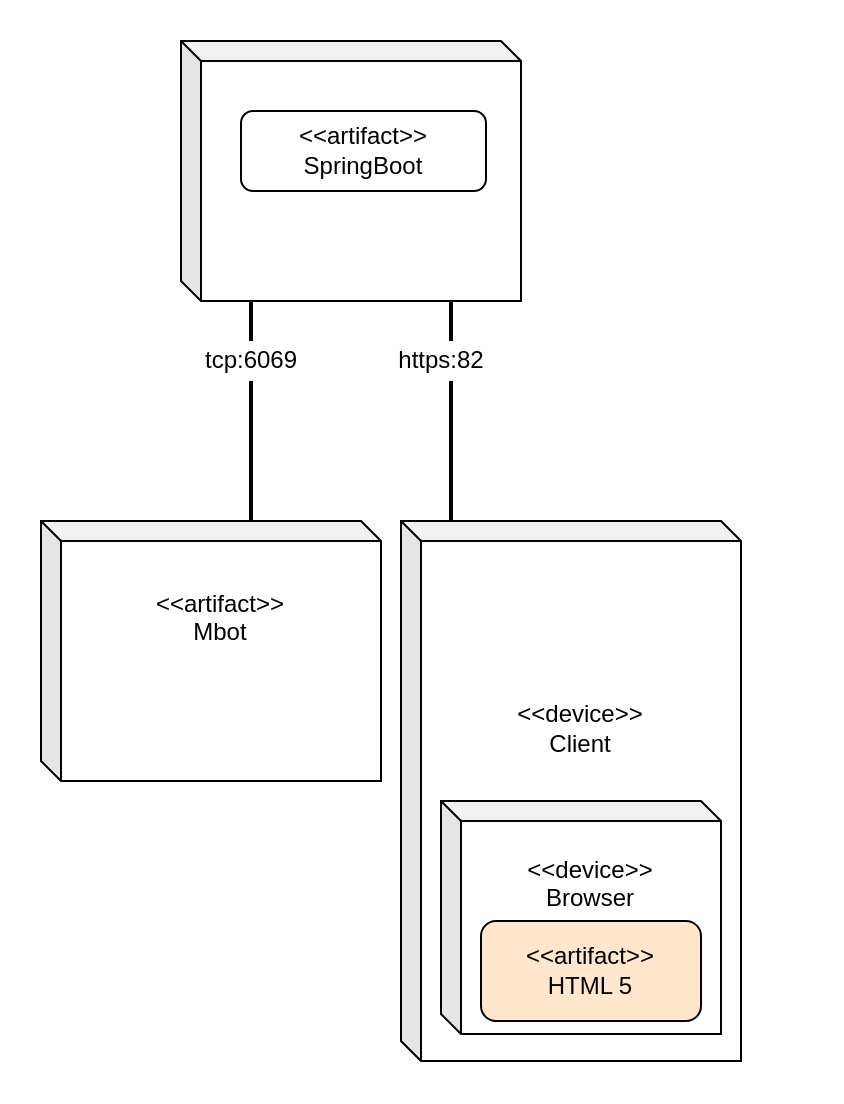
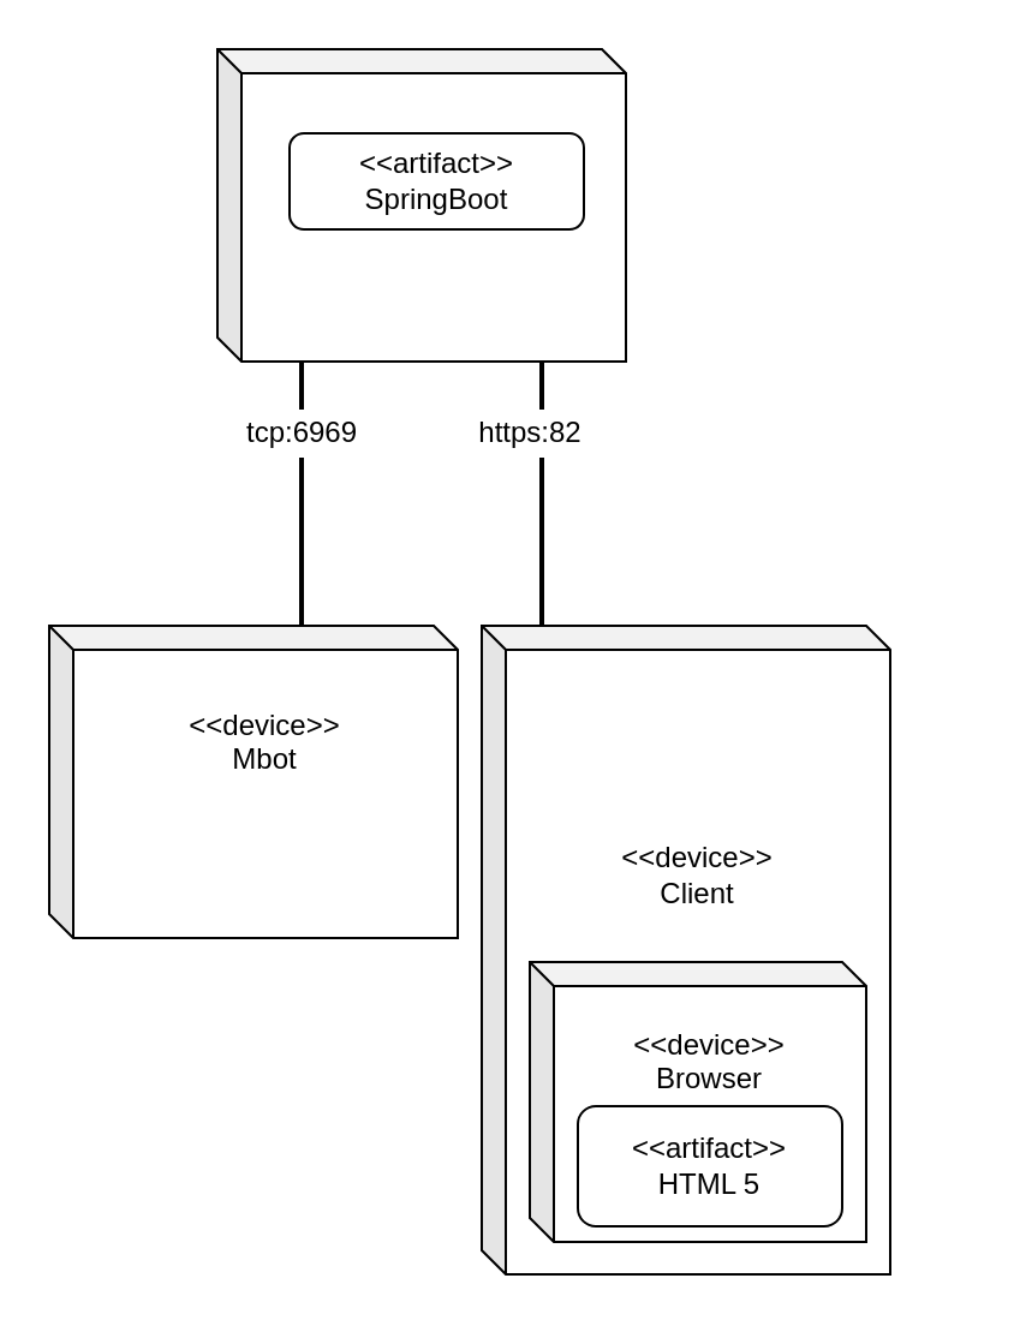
  <mxCell id="0" />
  <mxCell id="1" parent="0" />
  <mxCell id="2" value="" style="group" vertex="1" connectable="0" parent="1"><mxGeometry x="20" y="260" width="200" height="190" as="geometry" /></mxCell>
- <mxCell id="3" value="&amp;lt;&amp;lt;artifact&amp;gt;&amp;gt;&lt;br&gt;Mbot&lt;br&gt;&lt;br&gt;&lt;br&gt;&lt;br&gt;" style="shape=cube;whiteSpace=wrap;html=1;boundedLbl=1;backgroundOutline=1;darkOpacity=0.05;darkOpacity2=0.1;size=10;" vertex="1" parent="2"><mxGeometry width="170" height="130" as="geometry" /></mxCell>
+ <mxCell id="3" value="&amp;lt;&amp;lt;device&amp;gt;&amp;gt;&lt;br&gt;Mbot&lt;br&gt;&lt;br&gt;&lt;br&gt;&lt;br&gt;" style="shape=cube;whiteSpace=wrap;html=1;boundedLbl=1;backgroundOutline=1;darkOpacity=0.05;darkOpacity2=0.1;size=10;" vertex="1" parent="2"><mxGeometry width="170" height="130" as="geometry" /></mxCell>
  <mxCell id="4" value="" style="group" vertex="1" connectable="0" parent="1"><mxGeometry x="90" y="20" width="170" height="130" as="geometry" /></mxCell>
  <mxCell id="5" value="&amp;lt;&amp;lt;device&amp;gt;&amp;gt;&lt;br&gt;Server&lt;br&gt;&lt;br&gt;&lt;br&gt;" style="shape=cube;whiteSpace=wrap;html=1;boundedLbl=1;backgroundOutline=1;darkOpacity=0.05;darkOpacity2=0.1;size=10;" vertex="1" parent="4"><mxGeometry width="170" height="130" as="geometry" /></mxCell>
  <mxCell id="6" value="&amp;lt;&amp;lt;artifact&amp;gt;&amp;gt;&lt;br&gt;SpringBoot" style="rounded=1;whiteSpace=wrap;html=1;" vertex="1" parent="4"><mxGeometry x="30" y="35" width="122.5" height="40" as="geometry" /></mxCell>
  <mxCell id="7" value="" style="group" vertex="1" connectable="0" parent="1"><mxGeometry x="200" y="260" width="200" height="270" as="geometry" /></mxCell>
  <mxCell id="8" value="" style="group" vertex="1" connectable="0" parent="7"><mxGeometry width="170" height="270" as="geometry" /></mxCell>
  <mxCell id="9" value="&amp;lt;&amp;lt;device&amp;gt;&amp;gt;&lt;br&gt;Client&lt;br&gt;&lt;br&gt;&lt;br&gt;&lt;br&gt;&lt;br&gt;&lt;br&gt;" style="shape=cube;whiteSpace=wrap;html=1;boundedLbl=1;backgroundOutline=1;darkOpacity=0.05;darkOpacity2=0.1;size=10;" vertex="1" parent="8"><mxGeometry width="170" height="270" as="geometry" /></mxCell>
  <mxCell id="10" value="&amp;lt;&amp;lt;device&amp;gt;&amp;gt;&lt;br&gt;Browser&lt;br&gt;&lt;br&gt;&lt;br&gt;&lt;br&gt;" style="shape=cube;whiteSpace=wrap;html=1;boundedLbl=1;backgroundOutline=1;darkOpacity=0.05;darkOpacity2=0.1;size=10;" vertex="1" parent="8"><mxGeometry x="20" y="140" width="140" height="116.5" as="geometry" /></mxCell>
- <mxCell id="11" value="&amp;lt;&amp;lt;artifact&amp;gt;&amp;gt;&lt;br&gt;HTML 5" style="rounded=1;whiteSpace=wrap;html=1;fillColor=#ffe6cc;" vertex="1" parent="8"><mxGeometry x="40" y="200" width="110" height="50" as="geometry" /></mxCell>
+ <mxCell id="11" value="&amp;lt;&amp;lt;artifact&amp;gt;&amp;gt;&lt;br&gt;HTML 5" style="rounded=1;whiteSpace=wrap;html=1;" vertex="1" parent="8"><mxGeometry x="40" y="200" width="110" height="50" as="geometry" /></mxCell>
  <mxCell id="12" value="" style="line;strokeWidth=2;direction=south;html=1;" vertex="1" parent="1"><mxGeometry x="120" y="150" width="10" height="20" as="geometry" /></mxCell>
  <mxCell id="13" value="" style="line;strokeWidth=2;direction=south;html=1;" vertex="1" parent="1"><mxGeometry x="220" y="150" width="10" height="20" as="geometry" /></mxCell>
- <mxCell id="14" value="tcp:6069" style="text;html=1;align=center;verticalAlign=middle;resizable=0;points=[];autosize=1;strokeColor=none;fillColor=none;" vertex="1" parent="1"><mxGeometry x="95" y="170" width="60" height="20" as="geometry" /></mxCell>
+ <mxCell id="14" value="tcp:6969" style="text;html=1;align=center;verticalAlign=middle;resizable=0;points=[];autosize=1;strokeColor=none;fillColor=none;" vertex="1" parent="1"><mxGeometry x="95" y="170" width="60" height="20" as="geometry" /></mxCell>
  <mxCell id="15" value="" style="line;strokeWidth=2;direction=south;html=1;" vertex="1" parent="1"><mxGeometry x="120" y="190" width="10" height="70" as="geometry" /></mxCell>
  <mxCell id="16" value="https:82" style="text;html=1;align=center;verticalAlign=middle;resizable=0;points=[];autosize=1;strokeColor=none;fillColor=none;" vertex="1" parent="1"><mxGeometry x="190" y="170" width="60" height="20" as="geometry" /></mxCell>
  <mxCell id="17" value="" style="line;strokeWidth=2;direction=south;html=1;" vertex="1" parent="1"><mxGeometry x="220" y="190" width="10" height="70" as="geometry" /></mxCell>
